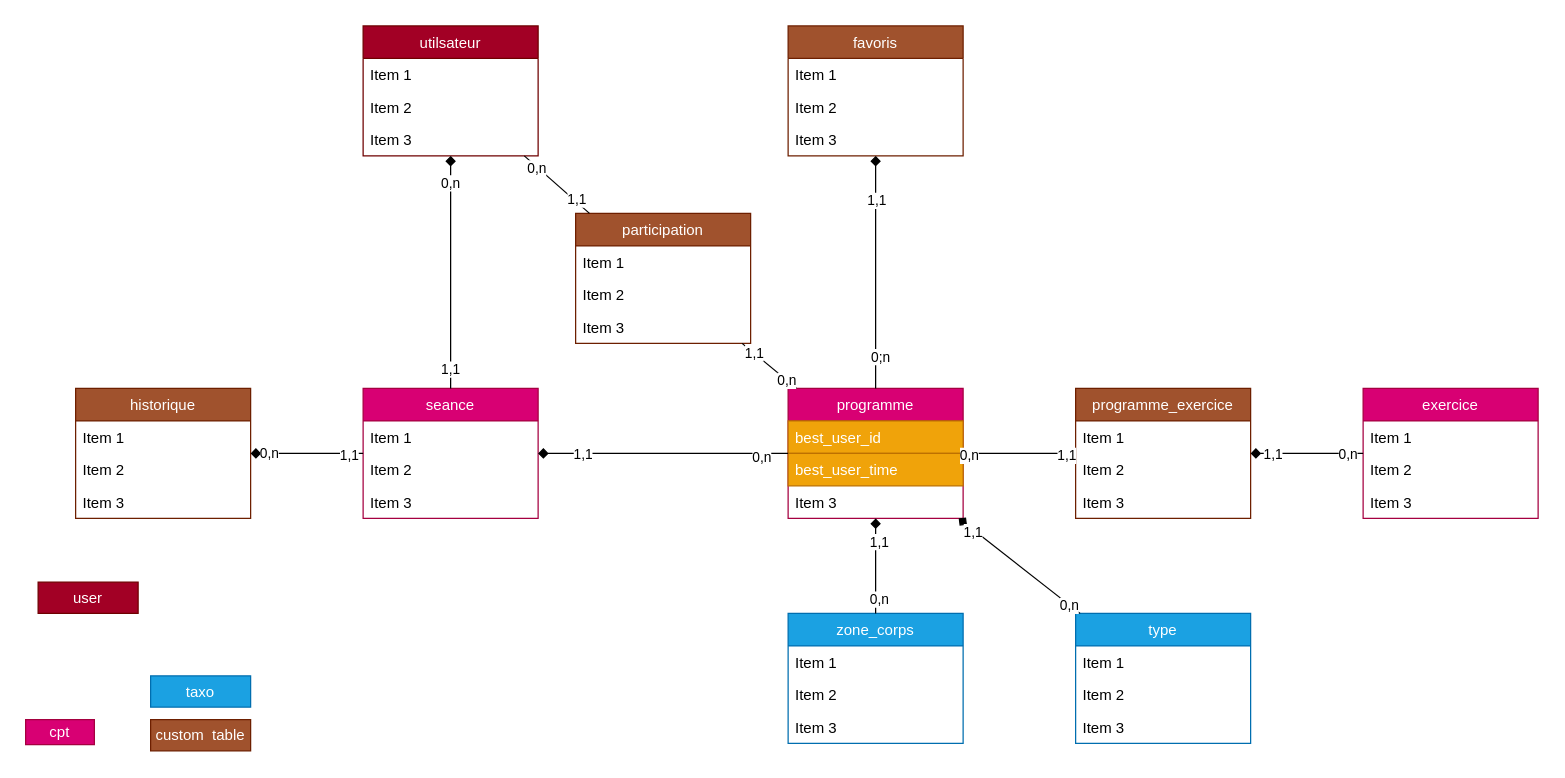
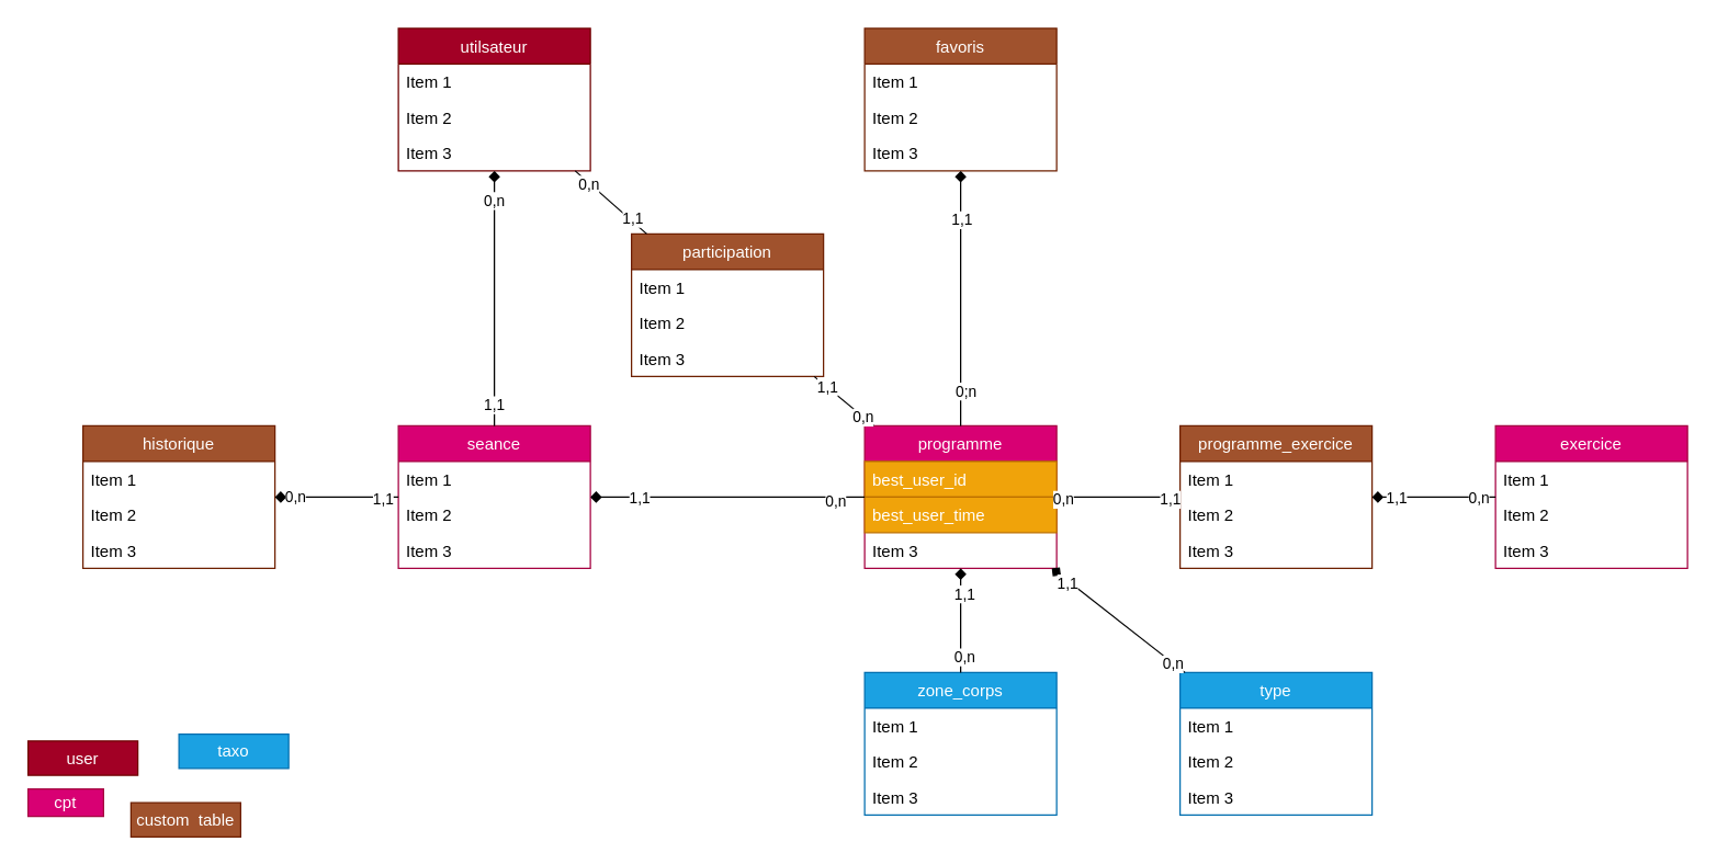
  <mxCell id="0" />
  <mxCell id="1" parent="0" />
  <mxCell id="2" value="utilsateur" style="swimlane;fontStyle=0;childLayout=stackLayout;horizontal=1;startSize=26;horizontalStack=0;resizeParent=1;resizeParentMax=0;resizeLast=0;collapsible=1;marginBottom=0;strokeColor=#6F0000;fontColor=#ffffff;fillColor=#a20025;" parent="1" vertex="1"><mxGeometry x="290" y="20" width="140" height="104" as="geometry" /></mxCell>
  <mxCell id="3" value="Item 1" style="text;strokeColor=none;fillColor=none;align=left;verticalAlign=top;spacingLeft=4;spacingRight=4;overflow=hidden;rotatable=0;points=[[0,0.5],[1,0.5]];portConstraint=eastwest;" parent="2" vertex="1"><mxGeometry y="26" width="140" height="26" as="geometry" /></mxCell>
  <mxCell id="4" value="Item 2" style="text;strokeColor=none;fillColor=none;align=left;verticalAlign=top;spacingLeft=4;spacingRight=4;overflow=hidden;rotatable=0;points=[[0,0.5],[1,0.5]];portConstraint=eastwest;" parent="2" vertex="1"><mxGeometry y="52" width="140" height="26" as="geometry" /></mxCell>
  <mxCell id="5" value="Item 3" style="text;strokeColor=none;fillColor=none;align=left;verticalAlign=top;spacingLeft=4;spacingRight=4;overflow=hidden;rotatable=0;points=[[0,0.5],[1,0.5]];portConstraint=eastwest;" parent="2" vertex="1"><mxGeometry y="78" width="140" height="26" as="geometry" /></mxCell>
  <mxCell id="6" value="programme" style="swimlane;fontStyle=0;childLayout=stackLayout;horizontal=1;startSize=26;horizontalStack=0;resizeParent=1;resizeParentMax=0;resizeLast=0;collapsible=1;marginBottom=0;strokeColor=#A50040;fontColor=#ffffff;fillColor=#d80073;" parent="1" vertex="1"><mxGeometry x="630" y="310" width="140" height="104" as="geometry" /></mxCell>
  <mxCell id="7" value="best_user_id" style="text;strokeColor=#BD7000;fillColor=#f0a30a;align=left;verticalAlign=top;spacingLeft=4;spacingRight=4;overflow=hidden;rotatable=0;points=[[0,0.5],[1,0.5]];portConstraint=eastwest;fontColor=#ffffff;" parent="6" vertex="1"><mxGeometry y="26" width="140" height="26" as="geometry" /></mxCell>
  <mxCell id="8" value="best_user_time" style="text;strokeColor=#BD7000;fillColor=#f0a30a;align=left;verticalAlign=top;spacingLeft=4;spacingRight=4;overflow=hidden;rotatable=0;points=[[0,0.5],[1,0.5]];portConstraint=eastwest;fontColor=#ffffff;" parent="6" vertex="1"><mxGeometry y="52" width="140" height="26" as="geometry" /></mxCell>
  <mxCell id="9" value="Item 3" style="text;strokeColor=none;fillColor=none;align=left;verticalAlign=top;spacingLeft=4;spacingRight=4;overflow=hidden;rotatable=0;points=[[0,0.5],[1,0.5]];portConstraint=eastwest;" parent="6" vertex="1"><mxGeometry y="78" width="140" height="26" as="geometry" /></mxCell>
  <mxCell id="10" value="zone_corps" style="swimlane;fontStyle=0;childLayout=stackLayout;horizontal=1;startSize=26;horizontalStack=0;resizeParent=1;resizeParentMax=0;resizeLast=0;collapsible=1;marginBottom=0;strokeColor=#006EAF;fontColor=#ffffff;fillColor=#1ba1e2;" parent="1" vertex="1"><mxGeometry x="630" y="490" width="140" height="104" as="geometry" /></mxCell>
  <mxCell id="11" value="Item 1" style="text;strokeColor=none;fillColor=none;align=left;verticalAlign=top;spacingLeft=4;spacingRight=4;overflow=hidden;rotatable=0;points=[[0,0.5],[1,0.5]];portConstraint=eastwest;" parent="10" vertex="1"><mxGeometry y="26" width="140" height="26" as="geometry" /></mxCell>
  <mxCell id="12" value="Item 2" style="text;strokeColor=none;fillColor=none;align=left;verticalAlign=top;spacingLeft=4;spacingRight=4;overflow=hidden;rotatable=0;points=[[0,0.5],[1,0.5]];portConstraint=eastwest;" parent="10" vertex="1"><mxGeometry y="52" width="140" height="26" as="geometry" /></mxCell>
  <mxCell id="13" value="Item 3" style="text;strokeColor=none;fillColor=none;align=left;verticalAlign=top;spacingLeft=4;spacingRight=4;overflow=hidden;rotatable=0;points=[[0,0.5],[1,0.5]];portConstraint=eastwest;" parent="10" vertex="1"><mxGeometry y="78" width="140" height="26" as="geometry" /></mxCell>
  <mxCell id="14" value="type" style="swimlane;fontStyle=0;childLayout=stackLayout;horizontal=1;startSize=26;horizontalStack=0;resizeParent=1;resizeParentMax=0;resizeLast=0;collapsible=1;marginBottom=0;strokeColor=#006EAF;fontColor=#ffffff;fillColor=#1ba1e2;" parent="1" vertex="1"><mxGeometry x="860" y="490" width="140" height="104" as="geometry" /></mxCell>
  <mxCell id="15" value="Item 1" style="text;strokeColor=none;fillColor=none;align=left;verticalAlign=top;spacingLeft=4;spacingRight=4;overflow=hidden;rotatable=0;points=[[0,0.5],[1,0.5]];portConstraint=eastwest;" parent="14" vertex="1"><mxGeometry y="26" width="140" height="26" as="geometry" /></mxCell>
  <mxCell id="16" value="Item 2" style="text;strokeColor=none;fillColor=none;align=left;verticalAlign=top;spacingLeft=4;spacingRight=4;overflow=hidden;rotatable=0;points=[[0,0.5],[1,0.5]];portConstraint=eastwest;" parent="14" vertex="1"><mxGeometry y="52" width="140" height="26" as="geometry" /></mxCell>
  <mxCell id="17" value="Item 3" style="text;strokeColor=none;fillColor=none;align=left;verticalAlign=top;spacingLeft=4;spacingRight=4;overflow=hidden;rotatable=0;points=[[0,0.5],[1,0.5]];portConstraint=eastwest;" parent="14" vertex="1"><mxGeometry y="78" width="140" height="26" as="geometry" /></mxCell>
  <mxCell id="18" value="exercice" style="swimlane;fontStyle=0;childLayout=stackLayout;horizontal=1;startSize=26;horizontalStack=0;resizeParent=1;resizeParentMax=0;resizeLast=0;collapsible=1;marginBottom=0;strokeColor=#A50040;fontColor=#ffffff;fillColor=#d80073;" parent="1" vertex="1"><mxGeometry x="1090" y="310" width="140" height="104" as="geometry" /></mxCell>
  <mxCell id="19" value="Item 1" style="text;strokeColor=none;fillColor=none;align=left;verticalAlign=top;spacingLeft=4;spacingRight=4;overflow=hidden;rotatable=0;points=[[0,0.5],[1,0.5]];portConstraint=eastwest;" parent="18" vertex="1"><mxGeometry y="26" width="140" height="26" as="geometry" /></mxCell>
  <mxCell id="20" value="Item 2" style="text;strokeColor=none;fillColor=none;align=left;verticalAlign=top;spacingLeft=4;spacingRight=4;overflow=hidden;rotatable=0;points=[[0,0.5],[1,0.5]];portConstraint=eastwest;" parent="18" vertex="1"><mxGeometry y="52" width="140" height="26" as="geometry" /></mxCell>
  <mxCell id="21" value="Item 3" style="text;strokeColor=none;fillColor=none;align=left;verticalAlign=top;spacingLeft=4;spacingRight=4;overflow=hidden;rotatable=0;points=[[0,0.5],[1,0.5]];portConstraint=eastwest;" parent="18" vertex="1"><mxGeometry y="78" width="140" height="26" as="geometry" /></mxCell>
  <mxCell id="22" value="favoris" style="swimlane;fontStyle=0;childLayout=stackLayout;horizontal=1;startSize=26;horizontalStack=0;resizeParent=1;resizeParentMax=0;resizeLast=0;collapsible=1;marginBottom=0;strokeColor=#6D1F00;fontColor=#ffffff;fillColor=#a0522d;" parent="1" vertex="1"><mxGeometry x="630" y="20" width="140" height="104" as="geometry" /></mxCell>
  <mxCell id="23" value="Item 1" style="text;strokeColor=none;fillColor=none;align=left;verticalAlign=top;spacingLeft=4;spacingRight=4;overflow=hidden;rotatable=0;points=[[0,0.5],[1,0.5]];portConstraint=eastwest;" parent="22" vertex="1"><mxGeometry y="26" width="140" height="26" as="geometry" /></mxCell>
  <mxCell id="24" value="Item 2" style="text;strokeColor=none;fillColor=none;align=left;verticalAlign=top;spacingLeft=4;spacingRight=4;overflow=hidden;rotatable=0;points=[[0,0.5],[1,0.5]];portConstraint=eastwest;" parent="22" vertex="1"><mxGeometry y="52" width="140" height="26" as="geometry" /></mxCell>
  <mxCell id="25" value="Item 3" style="text;strokeColor=none;fillColor=none;align=left;verticalAlign=top;spacingLeft=4;spacingRight=4;overflow=hidden;rotatable=0;points=[[0,0.5],[1,0.5]];portConstraint=eastwest;" parent="22" vertex="1"><mxGeometry y="78" width="140" height="26" as="geometry" /></mxCell>
  <mxCell id="26" value="seance" style="swimlane;fontStyle=0;childLayout=stackLayout;horizontal=1;startSize=26;horizontalStack=0;resizeParent=1;resizeParentMax=0;resizeLast=0;collapsible=1;marginBottom=0;strokeColor=#A50040;fontColor=#ffffff;fillColor=#d80073;" parent="1" vertex="1"><mxGeometry x="290" y="310" width="140" height="104" as="geometry" /></mxCell>
  <mxCell id="27" value="Item 1" style="text;strokeColor=none;fillColor=none;align=left;verticalAlign=top;spacingLeft=4;spacingRight=4;overflow=hidden;rotatable=0;points=[[0,0.5],[1,0.5]];portConstraint=eastwest;" parent="26" vertex="1"><mxGeometry y="26" width="140" height="26" as="geometry" /></mxCell>
  <mxCell id="28" value="Item 2" style="text;strokeColor=none;fillColor=none;align=left;verticalAlign=top;spacingLeft=4;spacingRight=4;overflow=hidden;rotatable=0;points=[[0,0.5],[1,0.5]];portConstraint=eastwest;" parent="26" vertex="1"><mxGeometry y="52" width="140" height="26" as="geometry" /></mxCell>
  <mxCell id="29" value="Item 3" style="text;strokeColor=none;fillColor=none;align=left;verticalAlign=top;spacingLeft=4;spacingRight=4;overflow=hidden;rotatable=0;points=[[0,0.5],[1,0.5]];portConstraint=eastwest;" parent="26" vertex="1"><mxGeometry y="78" width="140" height="26" as="geometry" /></mxCell>
  <mxCell id="30" value="historique" style="swimlane;fontStyle=0;childLayout=stackLayout;horizontal=1;startSize=26;horizontalStack=0;resizeParent=1;resizeParentMax=0;resizeLast=0;collapsible=1;marginBottom=0;strokeColor=#6D1F00;fontColor=#ffffff;fillColor=#a0522d;" parent="1" vertex="1"><mxGeometry x="60" y="310" width="140" height="104" as="geometry" /></mxCell>
  <mxCell id="31" value="Item 1" style="text;strokeColor=none;fillColor=none;align=left;verticalAlign=top;spacingLeft=4;spacingRight=4;overflow=hidden;rotatable=0;points=[[0,0.5],[1,0.5]];portConstraint=eastwest;" parent="30" vertex="1"><mxGeometry y="26" width="140" height="26" as="geometry" /></mxCell>
  <mxCell id="32" value="Item 2" style="text;strokeColor=none;fillColor=none;align=left;verticalAlign=top;spacingLeft=4;spacingRight=4;overflow=hidden;rotatable=0;points=[[0,0.5],[1,0.5]];portConstraint=eastwest;" parent="30" vertex="1"><mxGeometry y="52" width="140" height="26" as="geometry" /></mxCell>
  <mxCell id="33" value="Item 3" style="text;strokeColor=none;fillColor=none;align=left;verticalAlign=top;spacingLeft=4;spacingRight=4;overflow=hidden;rotatable=0;points=[[0,0.5],[1,0.5]];portConstraint=eastwest;" parent="30" vertex="1"><mxGeometry y="78" width="140" height="26" as="geometry" /></mxCell>
  <mxCell id="34" value="" style="edgeStyle=elbowEdgeStyle;elbow=horizontal;endArrow=none;html=1;endFill=0;startArrow=diamond;startFill=1;" parent="1" source="30" target="26" edge="1"><mxGeometry width="50" height="50" relative="1" as="geometry"><mxPoint x="260" y="330" as="sourcePoint" /><mxPoint x="310" y="280" as="targetPoint" /></mxGeometry></mxCell>
  <mxCell id="35" value="0,n" style="edgeLabel;html=1;align=center;verticalAlign=middle;resizable=0;points=[];" parent="34" vertex="1" connectable="0"><mxGeometry x="-0.692" y="1" relative="1" as="geometry"><mxPoint as="offset" /></mxGeometry></mxCell>
  <mxCell id="36" value="1,1" style="edgeLabel;html=1;align=center;verticalAlign=middle;resizable=0;points=[];" parent="34" vertex="1" connectable="0"><mxGeometry x="0.723" y="-1" relative="1" as="geometry"><mxPoint as="offset" /></mxGeometry></mxCell>
  <mxCell id="37" value="" style="endArrow=none;html=1;startArrow=diamond;startFill=1;" parent="1" source="2" target="26" edge="1"><mxGeometry width="50" height="50" relative="1" as="geometry"><mxPoint x="414.828" y="134" as="sourcePoint" /><mxPoint x="575.172" y="320" as="targetPoint" /></mxGeometry></mxCell>
  <mxCell id="38" value="1,1" style="edgeLabel;html=1;align=center;verticalAlign=middle;resizable=0;points=[];" parent="37" vertex="1" connectable="0"><mxGeometry x="0.828" y="-1" relative="1" as="geometry"><mxPoint as="offset" /></mxGeometry></mxCell>
  <mxCell id="39" value="0,n" style="edgeLabel;html=1;align=center;verticalAlign=middle;resizable=0;points=[];" parent="37" vertex="1" connectable="0"><mxGeometry x="-0.774" y="-1" relative="1" as="geometry"><mxPoint as="offset" /></mxGeometry></mxCell>
  <mxCell id="40" value="" style="endArrow=none;html=1;startArrow=diamond;startFill=1;" parent="1" source="26" target="6" edge="1"><mxGeometry width="50" height="50" relative="1" as="geometry"><mxPoint x="434.828" y="154" as="sourcePoint" /><mxPoint x="595.172" y="340" as="targetPoint" /></mxGeometry></mxCell>
  <mxCell id="41" value="1,1" style="edgeLabel;html=1;align=center;verticalAlign=middle;resizable=0;points=[];" parent="40" vertex="1" connectable="0"><mxGeometry x="-0.654" relative="1" as="geometry"><mxPoint as="offset" /></mxGeometry></mxCell>
  <mxCell id="42" value="0,n" style="edgeLabel;html=1;align=center;verticalAlign=middle;resizable=0;points=[];" parent="40" vertex="1" connectable="0"><mxGeometry x="0.782" y="-2" relative="1" as="geometry"><mxPoint as="offset" /></mxGeometry></mxCell>
  <mxCell id="43" value="" style="endArrow=none;html=1;startArrow=diamond;startFill=1;" parent="1" source="22" target="6" edge="1"><mxGeometry width="50" height="50" relative="1" as="geometry"><mxPoint x="444.828" y="164" as="sourcePoint" /><mxPoint x="605.172" y="350" as="targetPoint" /></mxGeometry></mxCell>
  <mxCell id="44" value="1,1" style="edgeLabel;html=1;align=center;verticalAlign=middle;resizable=0;points=[];" parent="43" vertex="1" connectable="0"><mxGeometry x="-0.628" relative="1" as="geometry"><mxPoint as="offset" /></mxGeometry></mxCell>
  <mxCell id="45" value="0;n" style="edgeLabel;html=1;align=center;verticalAlign=middle;resizable=0;points=[];" parent="43" vertex="1" connectable="0"><mxGeometry x="0.721" y="3" relative="1" as="geometry"><mxPoint as="offset" /></mxGeometry></mxCell>
  <mxCell id="46" value="" style="endArrow=none;html=1;startArrow=diamond;startFill=1;" parent="1" source="6" target="10" edge="1"><mxGeometry width="50" height="50" relative="1" as="geometry"><mxPoint x="454.828" y="174" as="sourcePoint" /><mxPoint x="615.172" y="360" as="targetPoint" /></mxGeometry></mxCell>
  <mxCell id="47" value="1,1" style="edgeLabel;html=1;align=center;verticalAlign=middle;resizable=0;points=[];" parent="46" vertex="1" connectable="0"><mxGeometry x="-0.526" y="2" relative="1" as="geometry"><mxPoint as="offset" /></mxGeometry></mxCell>
  <mxCell id="48" value="0,n" style="edgeLabel;html=1;align=center;verticalAlign=middle;resizable=0;points=[];" parent="46" vertex="1" connectable="0"><mxGeometry x="0.684" y="2" relative="1" as="geometry"><mxPoint as="offset" /></mxGeometry></mxCell>
  <mxCell id="49" value="" style="endArrow=none;html=1;startArrow=diamond;startFill=1;" parent="1" source="6" target="14" edge="1"><mxGeometry width="50" height="50" relative="1" as="geometry"><mxPoint x="625.172" y="370" as="sourcePoint" /><mxPoint x="464.828" y="184" as="targetPoint" /></mxGeometry></mxCell>
  <mxCell id="50" value="1,1" style="edgeLabel;html=1;align=center;verticalAlign=middle;resizable=0;points=[];" parent="49" vertex="1" connectable="0"><mxGeometry x="-0.757" y="-2" relative="1" as="geometry"><mxPoint as="offset" /></mxGeometry></mxCell>
  <mxCell id="51" value="0,n" style="edgeLabel;html=1;align=center;verticalAlign=middle;resizable=0;points=[];" parent="49" vertex="1" connectable="0"><mxGeometry x="0.814" y="-1" relative="1" as="geometry"><mxPoint as="offset" /></mxGeometry></mxCell>
  <mxCell id="52" value="cpt" style="rounded=0;whiteSpace=wrap;html=1;fillColor=#d80073;strokeColor=#A50040;fontColor=#ffffff;" parent="1" vertex="1"><mxGeometry x="20" y="575" width="55" height="20" as="geometry" /></mxCell>
- <mxCell id="53" value="user" style="rounded=0;whiteSpace=wrap;html=1;fillColor=#a20025;strokeColor=#6F0000;fontColor=#ffffff;" parent="1" vertex="1"><mxGeometry x="30" y="465" width="80" height="25" as="geometry" /></mxCell>
- <mxCell id="54" value="taxo" style="rounded=0;whiteSpace=wrap;html=1;fillColor=#1ba1e2;strokeColor=#006EAF;fontColor=#ffffff;" parent="1" vertex="1"><mxGeometry x="120" y="540" width="80" height="25" as="geometry" /></mxCell>
- <mxCell id="55" value="custom&amp;nbsp; table" style="rounded=0;whiteSpace=wrap;html=1;fillColor=#a0522d;strokeColor=#6D1F00;fontColor=#ffffff;" parent="1" vertex="1"><mxGeometry x="120" y="575" width="80" height="25" as="geometry" /></mxCell>
+ <mxCell id="53" value="user" style="rounded=0;whiteSpace=wrap;html=1;fillColor=#a20025;strokeColor=#6F0000;fontColor=#ffffff;" parent="1" vertex="1"><mxGeometry x="20" y="540" width="80" height="25" as="geometry" /></mxCell>
+ <mxCell id="54" value="taxo" style="rounded=0;whiteSpace=wrap;html=1;fillColor=#1ba1e2;strokeColor=#006EAF;fontColor=#ffffff;" parent="1" vertex="1"><mxGeometry x="130" y="535" width="80" height="25" as="geometry" /></mxCell>
+ <mxCell id="55" value="custom&amp;nbsp; table" style="rounded=0;whiteSpace=wrap;html=1;fillColor=#a0522d;strokeColor=#6D1F00;fontColor=#ffffff;" parent="1" vertex="1"><mxGeometry x="95" y="585" width="80" height="25" as="geometry" /></mxCell>
  <mxCell id="56" value="programme_exercice" style="swimlane;fontStyle=0;childLayout=stackLayout;horizontal=1;startSize=26;horizontalStack=0;resizeParent=1;resizeParentMax=0;resizeLast=0;collapsible=1;marginBottom=0;strokeColor=#6D1F00;fontColor=#ffffff;fillColor=#a0522d;" vertex="1" parent="1"><mxGeometry x="860" y="310" width="140" height="104" as="geometry" /></mxCell>
  <mxCell id="57" value="Item 1" style="text;strokeColor=none;fillColor=none;align=left;verticalAlign=top;spacingLeft=4;spacingRight=4;overflow=hidden;rotatable=0;points=[[0,0.5],[1,0.5]];portConstraint=eastwest;" vertex="1" parent="56"><mxGeometry y="26" width="140" height="26" as="geometry" /></mxCell>
  <mxCell id="58" value="Item 2" style="text;strokeColor=none;fillColor=none;align=left;verticalAlign=top;spacingLeft=4;spacingRight=4;overflow=hidden;rotatable=0;points=[[0,0.5],[1,0.5]];portConstraint=eastwest;" vertex="1" parent="56"><mxGeometry y="52" width="140" height="26" as="geometry" /></mxCell>
  <mxCell id="59" value="Item 3" style="text;strokeColor=none;fillColor=none;align=left;verticalAlign=top;spacingLeft=4;spacingRight=4;overflow=hidden;rotatable=0;points=[[0,0.5],[1,0.5]];portConstraint=eastwest;" vertex="1" parent="56"><mxGeometry y="78" width="140" height="26" as="geometry" /></mxCell>
  <mxCell id="60" value="" style="endArrow=diamond;html=1;endFill=1;" edge="1" parent="1" source="6" target="56"><mxGeometry width="50" height="50" relative="1" as="geometry"><mxPoint x="700" y="420" as="sourcePoint" /><mxPoint x="750" y="370" as="targetPoint" /></mxGeometry></mxCell>
  <mxCell id="61" value="1,1" style="edgeLabel;html=1;align=center;verticalAlign=middle;resizable=0;points=[];" vertex="1" connectable="0" parent="60"><mxGeometry x="0.822" y="-1" relative="1" as="geometry"><mxPoint as="offset" /></mxGeometry></mxCell>
  <mxCell id="62" value="0,n" style="edgeLabel;html=1;align=center;verticalAlign=middle;resizable=0;points=[];" vertex="1" connectable="0" parent="60"><mxGeometry x="-0.903" y="-1" relative="1" as="geometry"><mxPoint as="offset" /></mxGeometry></mxCell>
  <mxCell id="63" value="" style="endArrow=diamond;html=1;endFill=1;" edge="1" parent="1" source="18" target="56"><mxGeometry width="50" height="50" relative="1" as="geometry"><mxPoint x="690" y="372" as="sourcePoint" /><mxPoint x="870" y="372" as="targetPoint" /></mxGeometry></mxCell>
  <mxCell id="64" value="1,1" style="edgeLabel;html=1;align=center;verticalAlign=middle;resizable=0;points=[];" vertex="1" connectable="0" parent="63"><mxGeometry x="0.612" relative="1" as="geometry"><mxPoint as="offset" /></mxGeometry></mxCell>
  <mxCell id="65" value="0,n" style="edgeLabel;html=1;align=center;verticalAlign=middle;resizable=0;points=[];" vertex="1" connectable="0" parent="63"><mxGeometry x="-0.713" relative="1" as="geometry"><mxPoint as="offset" /></mxGeometry></mxCell>
  <mxCell id="66" value="participation" style="swimlane;fontStyle=0;childLayout=stackLayout;horizontal=1;startSize=26;horizontalStack=0;resizeParent=1;resizeParentMax=0;resizeLast=0;collapsible=1;marginBottom=0;strokeColor=#6D1F00;fontColor=#ffffff;fillColor=#a0522d;" vertex="1" parent="1"><mxGeometry x="460" y="170" width="140" height="104" as="geometry" /></mxCell>
  <mxCell id="67" value="Item 1" style="text;strokeColor=none;fillColor=none;align=left;verticalAlign=top;spacingLeft=4;spacingRight=4;overflow=hidden;rotatable=0;points=[[0,0.5],[1,0.5]];portConstraint=eastwest;" vertex="1" parent="66"><mxGeometry y="26" width="140" height="26" as="geometry" /></mxCell>
  <mxCell id="68" value="Item 2" style="text;strokeColor=none;fillColor=none;align=left;verticalAlign=top;spacingLeft=4;spacingRight=4;overflow=hidden;rotatable=0;points=[[0,0.5],[1,0.5]];portConstraint=eastwest;" vertex="1" parent="66"><mxGeometry y="52" width="140" height="26" as="geometry" /></mxCell>
  <mxCell id="69" value="Item 3" style="text;strokeColor=none;fillColor=none;align=left;verticalAlign=top;spacingLeft=4;spacingRight=4;overflow=hidden;rotatable=0;points=[[0,0.5],[1,0.5]];portConstraint=eastwest;" vertex="1" parent="66"><mxGeometry y="78" width="140" height="26" as="geometry" /></mxCell>
  <mxCell id="70" value="" style="endArrow=none;html=1;" edge="1" parent="1" source="2" target="66"><mxGeometry width="50" height="50" relative="1" as="geometry"><mxPoint x="510" y="330" as="sourcePoint" /><mxPoint x="560" y="280" as="targetPoint" /></mxGeometry></mxCell>
  <mxCell id="71" value="0,n" style="edgeLabel;html=1;align=center;verticalAlign=middle;resizable=0;points=[];" vertex="1" connectable="0" parent="70"><mxGeometry x="-0.617" y="-1" relative="1" as="geometry"><mxPoint as="offset" /></mxGeometry></mxCell>
  <mxCell id="72" value="1,1" style="edgeLabel;html=1;align=center;verticalAlign=middle;resizable=0;points=[];" vertex="1" connectable="0" parent="70"><mxGeometry x="0.542" y="1" relative="1" as="geometry"><mxPoint as="offset" /></mxGeometry></mxCell>
  <mxCell id="73" value="" style="endArrow=none;html=1;" edge="1" parent="1" source="6" target="66"><mxGeometry width="50" height="50" relative="1" as="geometry"><mxPoint x="510" y="330" as="sourcePoint" /><mxPoint x="560" y="280" as="targetPoint" /></mxGeometry></mxCell>
  <mxCell id="74" value="1,1" style="edgeLabel;html=1;align=center;verticalAlign=middle;resizable=0;points=[];" vertex="1" connectable="0" parent="73"><mxGeometry x="0.589" relative="1" as="geometry"><mxPoint as="offset" /></mxGeometry></mxCell>
  <mxCell id="75" value="0,n" style="edgeLabel;html=1;align=center;verticalAlign=middle;resizable=0;points=[];" vertex="1" connectable="0" parent="73"><mxGeometry x="-0.601" relative="1" as="geometry"><mxPoint as="offset" /></mxGeometry></mxCell>
